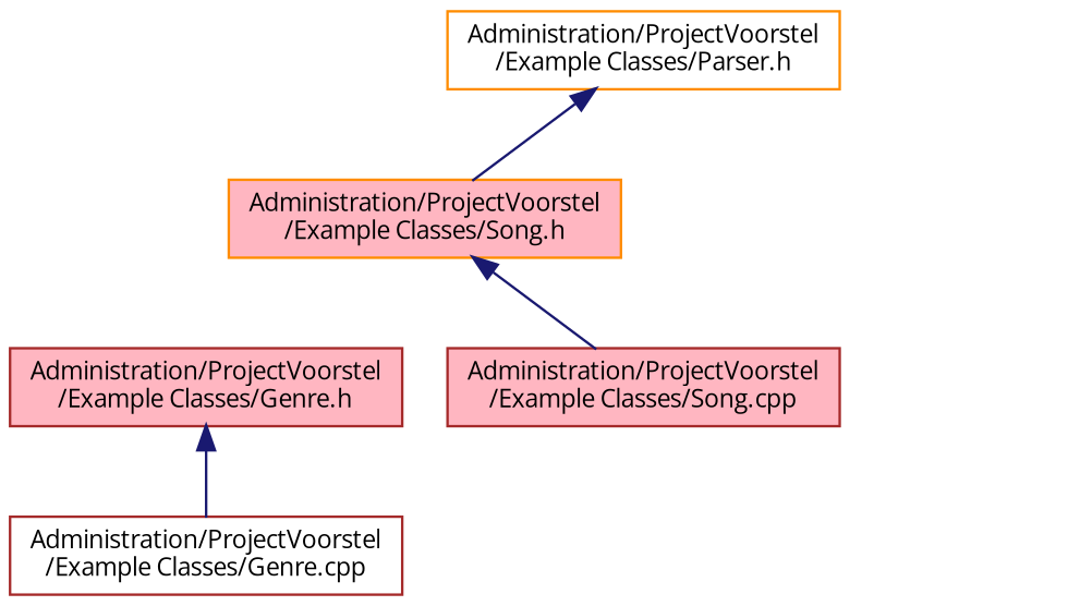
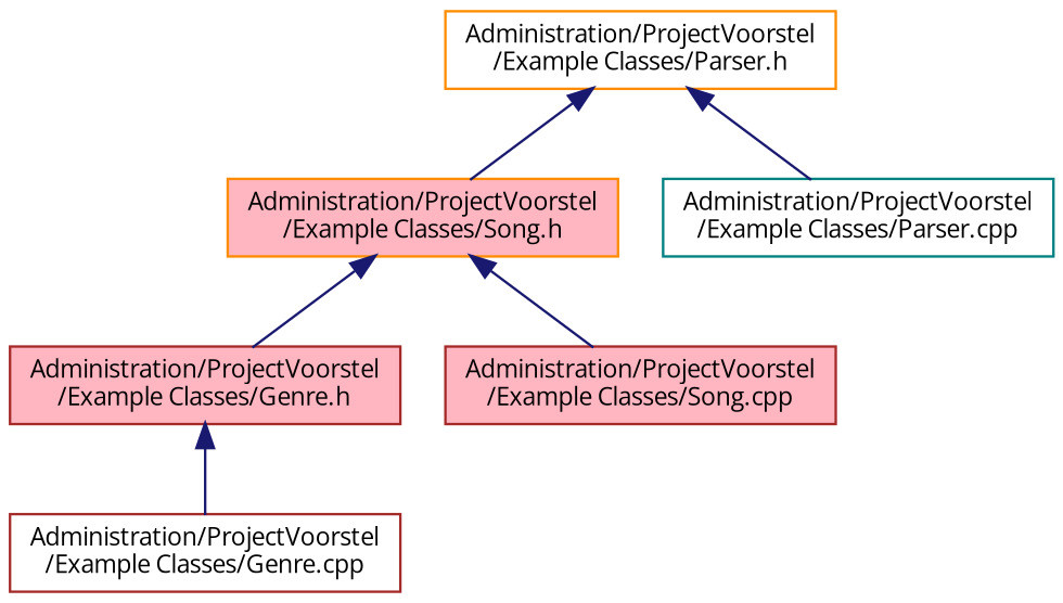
  digraph {
    fontname="Open Sans"
    node [color=brown fillcolor=white fontname="Open Sans" fontsize=10 shape=record style=filled]
    edge [color=midnightblue dir=back fontname="Open Sans" fontsize=10 labelfontname=Helvetica labelfontsize=10 style=solid]
    n1 [color=darkorange fontcolor=black height=0.2 label="Administration/ProjectVoorstel\l/Example Classes/Parser.h" width=0.4]
    n2 [color=darkorange fillcolor=lightpink height=0.2 label="Administration/ProjectVoorstel\l/Example Classes/Song.h" width=0.4]
+   n3 [color=teal height=0.2 label="Administration/ProjectVoorstel\l/Example Classes/Parser.cpp" width=0.4]
    n4 [fillcolor=lightpink height=0.2 label="Administration/ProjectVoorstel\l/Example Classes/Genre.h" width=0.4]
    n5 [fillcolor=lightpink height=0.2 label="Administration/ProjectVoorstel\l/Example Classes/Song.cpp" width=0.4]
    n6 [height=0.2 label="Administration/ProjectVoorstel\l/Example Classes/Genre.cpp" width=0.4]
    n1 -> n2
+   n1 -> n3
+   n2 -> n4
    n2 -> n5
    n4 -> n6
  }
